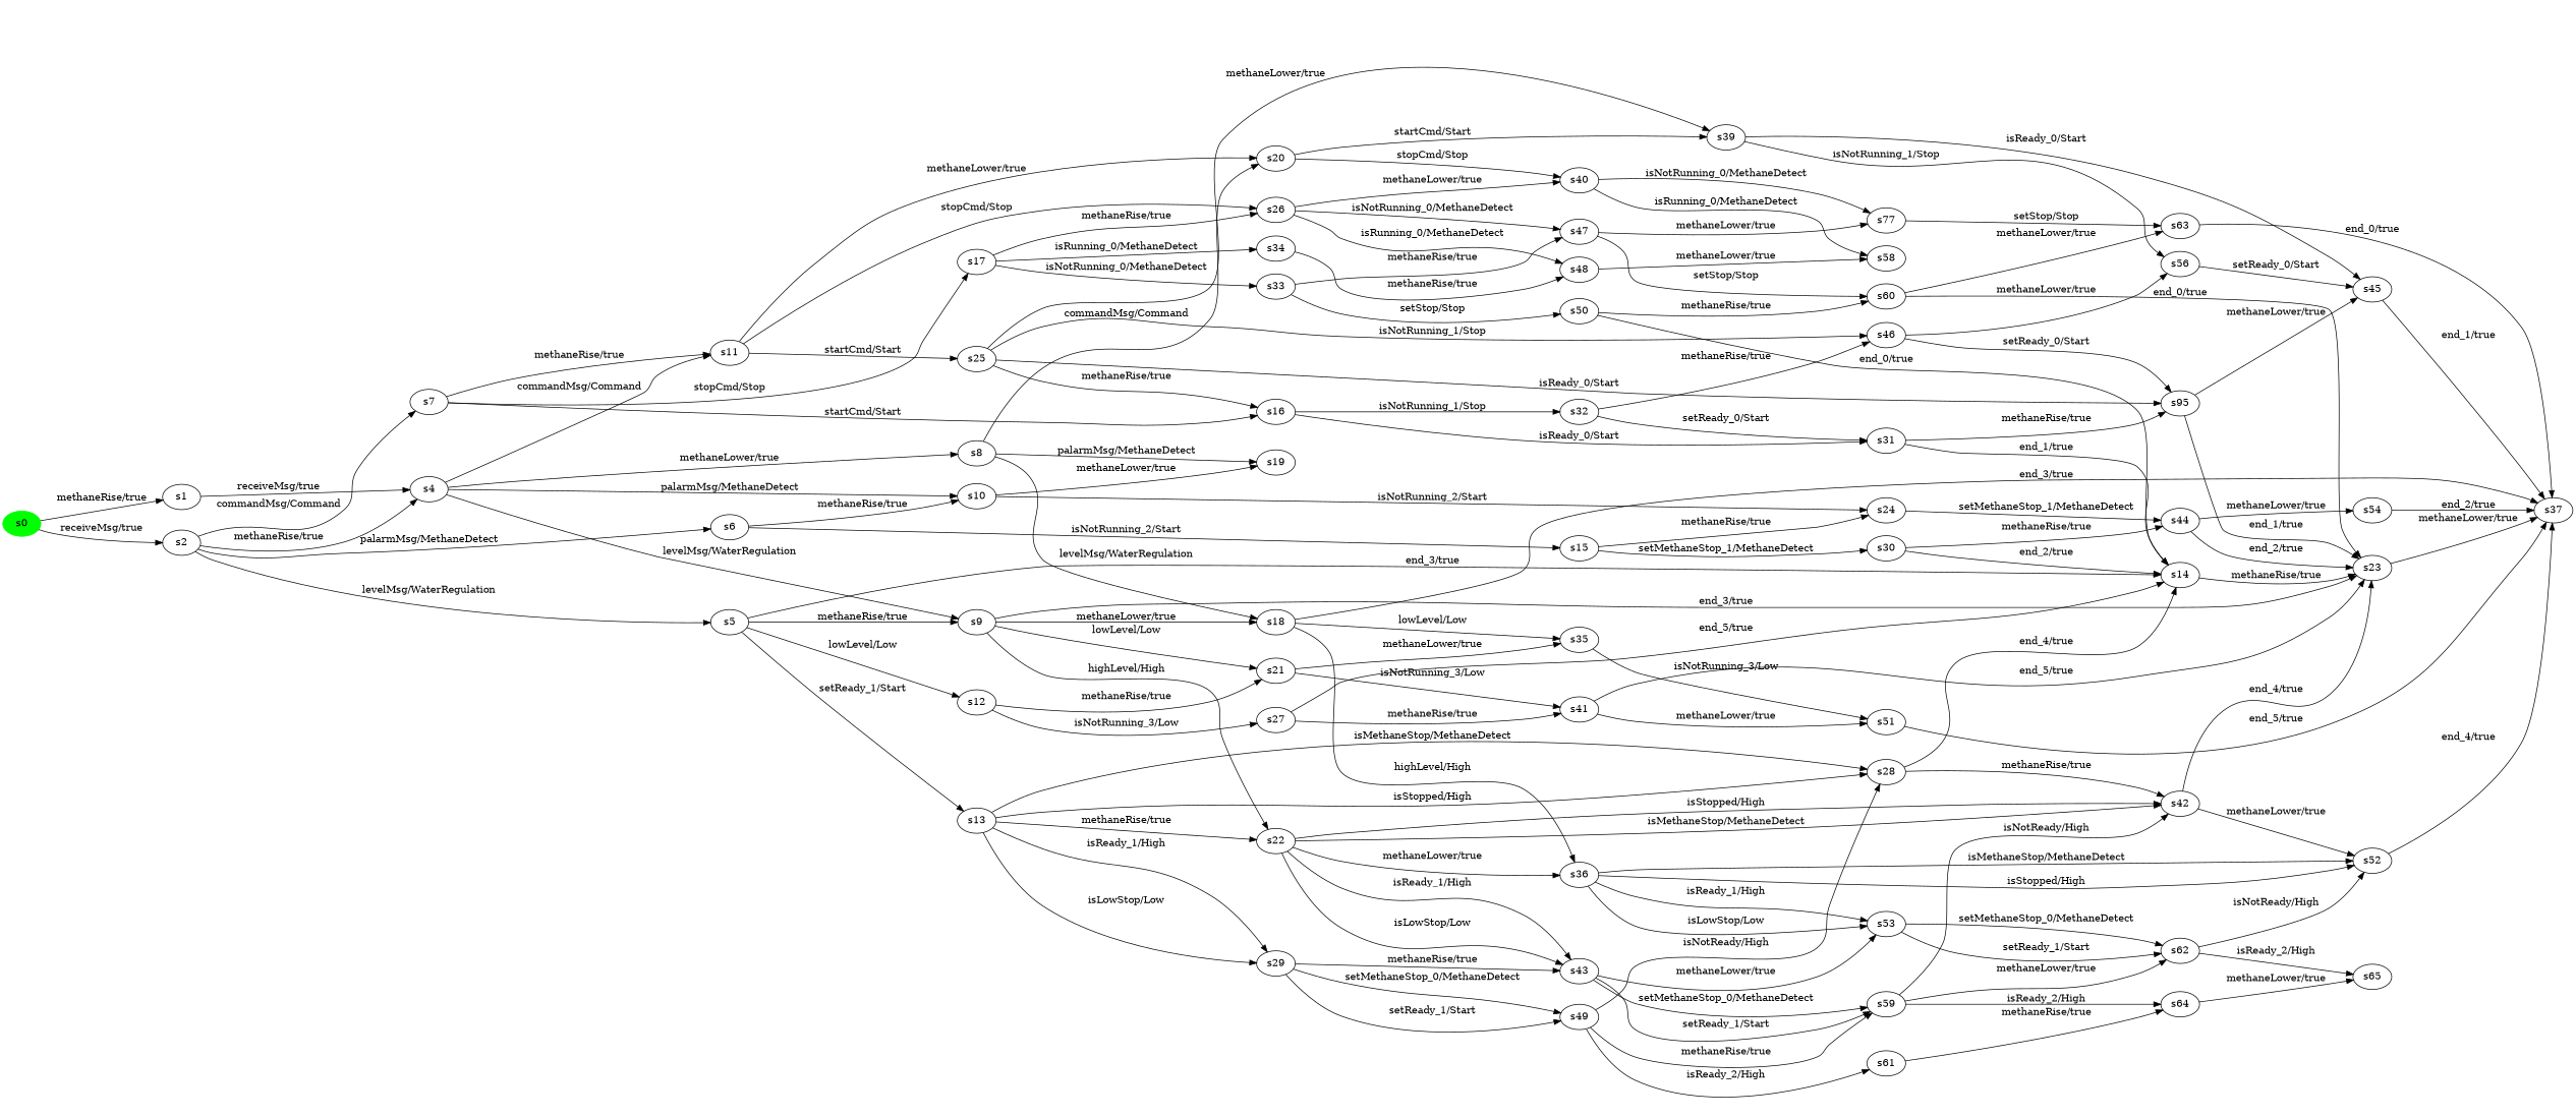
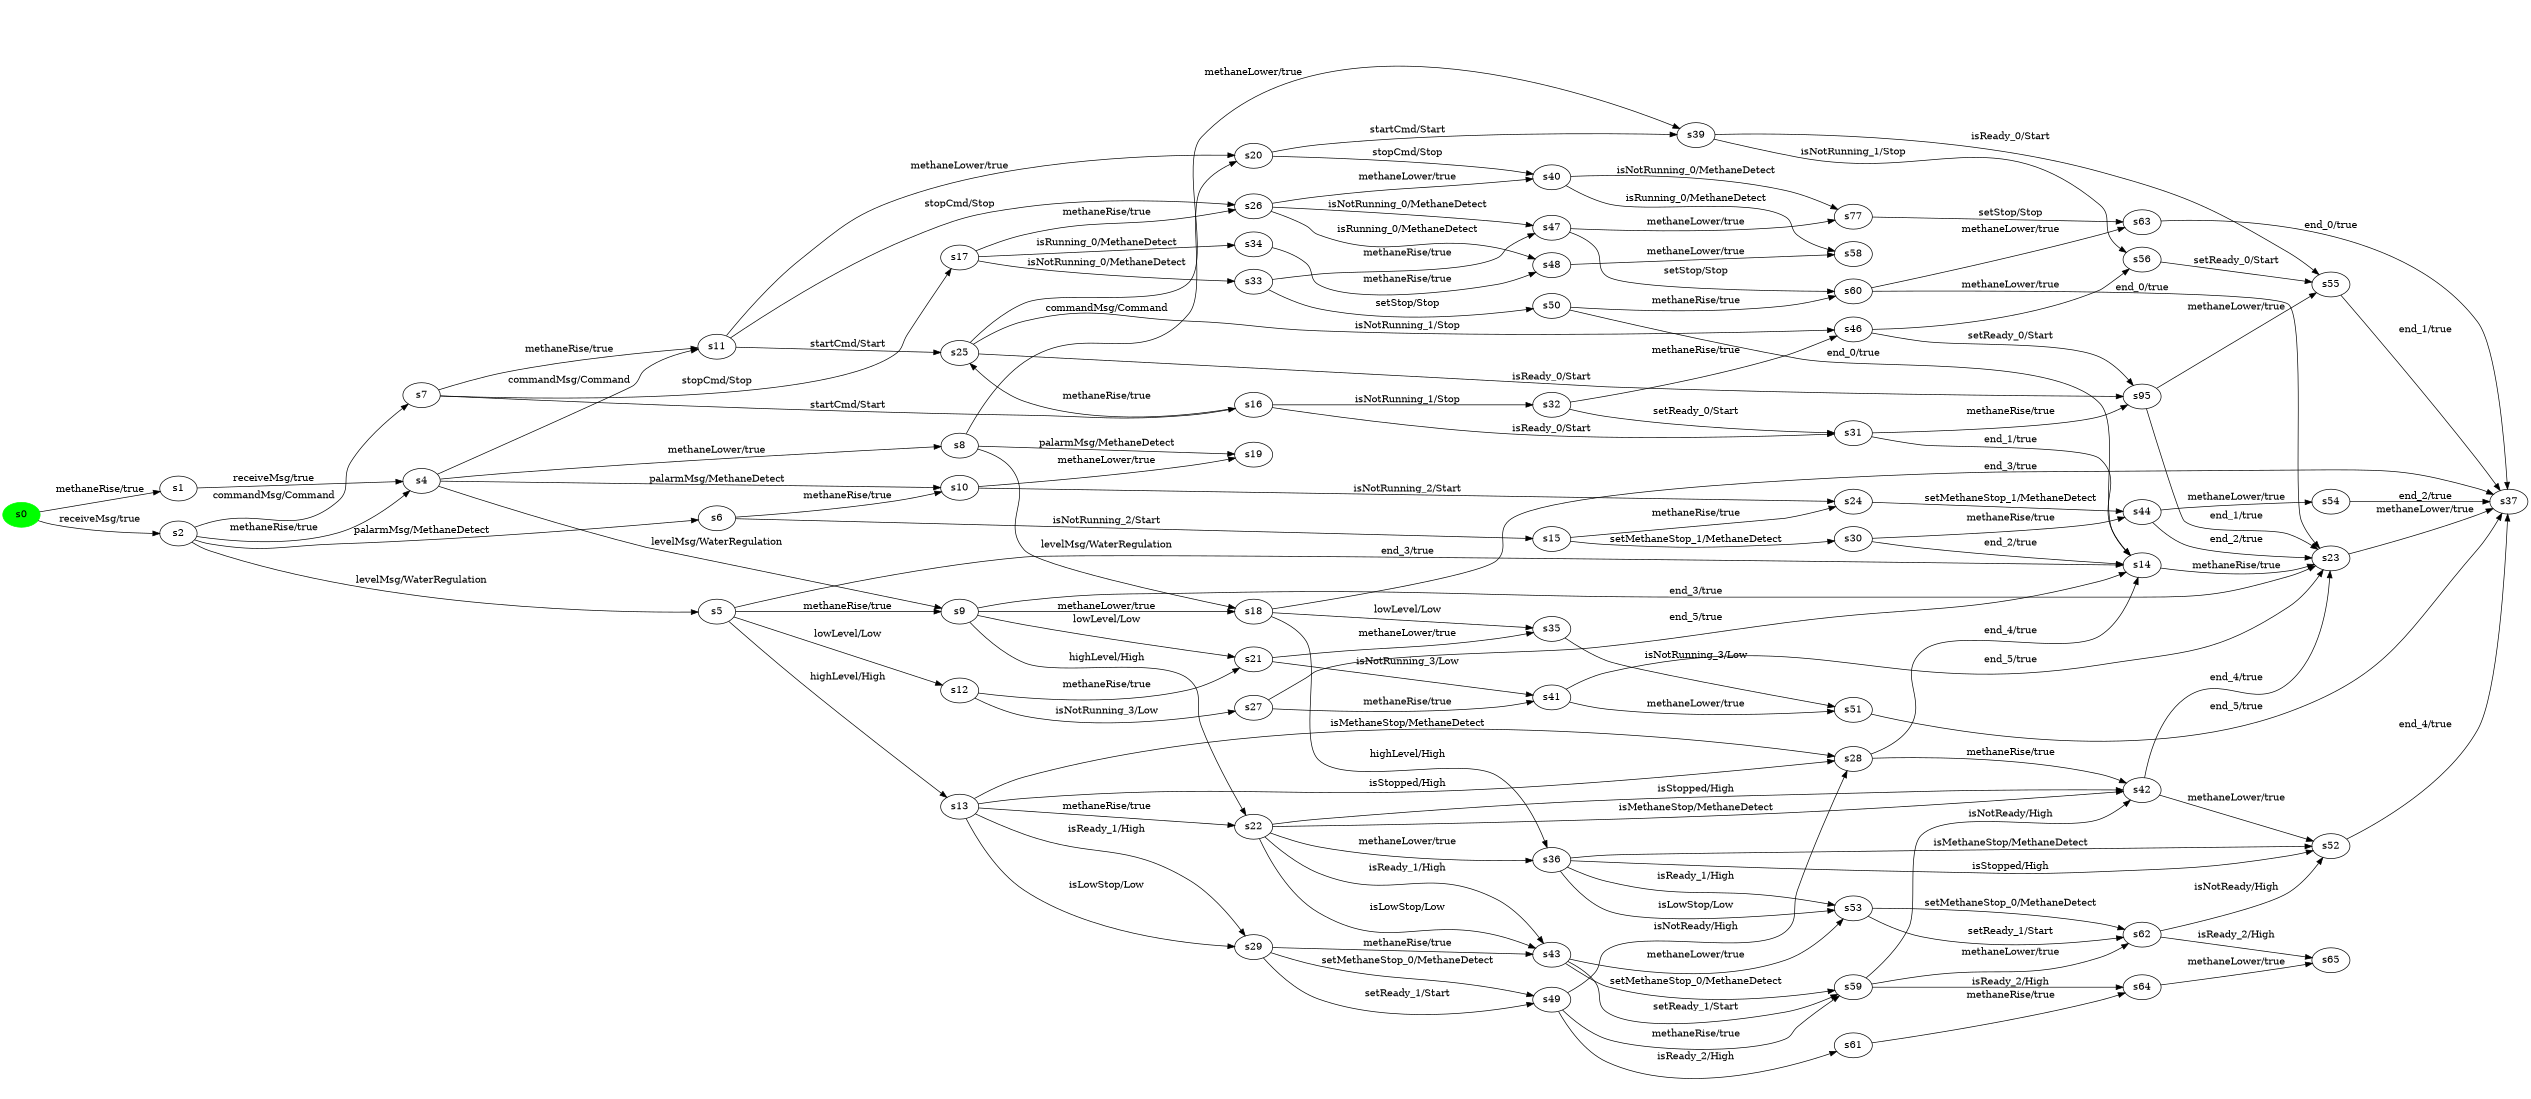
  digraph {
    rankdir=LR
    n1 [color=green label=s0 style=filled]
    n2 [label=s1]
    n3 [label=s2]
    n4 [label=s4]
    n5 [label=s6]
    n6 [label=s5]
    n7 [label=s7]
    n8 [label=s31]
    n9 [label=s95]
    n10 [label=s14]
-   n11 [label=s45]
+   n11 [label=s55]
    n12 [label=s23]
    n13 [label=s37]
    n14 [label=s30]
    n15 [label=s44]
    n16 [label=s54]
    n17 [label=s33]
    n18 [label=s50]
    n19 [label=s47]
    n20 [label=s60]
    n21 [label=s77]
    n22 [label=s63]
    n23 [label=s32]
    n24 [label=s46]
    n25 [label=s56]
    n26 [label=s35]
    n27 [label=s51]
    n28 [label=s34]
    n29 [label=s48]
    n30 [label=s58]
    n31 [label=s36]
    n32 [label=s52]
    n33 [label=s53]
    n34 [label=s62]
    n35 [label=s65]
    n36 [label=s39]
    n37 [label=s8]
    n38 [label=s9]
    n39 [label=s11]
    n40 [label=s10]
    n41 [label=s15]
    n42 [label=s13]
    n43 [label=s12]
    n44 [label=s17]
    n45 [label=s16]
    n46 [label=s20]
    n47 [label=s19]
    n48 [label=s18]
    n49 [label=s22]
    n50 [label=s21]
    n51 [label=s25]
    n52 [label=s26]
    n53 [label=s24]
    n54 [label=s28]
    n55 [label=s29]
    n56 [label=s27]
    n57 [label=s40]
    n58 [label=s42]
    n59 [label=s43]
    n60 [label=s41]
    n61 [label=s49]
    n62 [label=s59]
    n63 [label=s64]
    n64 [label=s61]
    n1 -> n2 [label=" methaneRise/true "]
    n1 -> n3 [label=" receiveMsg/true "]
    n2 -> n4 [label=" receiveMsg/true "]
    n3 -> n4 [label=" methaneRise/true "]
    n3 -> n5 [label=" palarmMsg/MethaneDetect "]
    n3 -> n6 [label=" levelMsg/WaterRegulation "]
    n3 -> n7 [label=" commandMsg/Command "]
    n4 -> n37 [label=" methaneLower/true "]
    n4 -> n38 [label=" levelMsg/WaterRegulation "]
    n4 -> n39 [label=" commandMsg/Command "]
    n4 -> n40 [label=" palarmMsg/MethaneDetect "]
    n5 -> n40 [label=" methaneRise/true "]
    n5 -> n41 [label=" isNotRunning_2/Start "]
    n6 -> n10 [label=" end_3/true "]
    n6 -> n38 [label=" methaneRise/true "]
-   n6 -> n42 [label=" setReady_1/Start "]
+   n6 -> n42 [label=" highLevel/High "]
    n6 -> n43 [label=" lowLevel/Low "]
    n7 -> n39 [label=" methaneRise/true "]
    n7 -> n44 [label=" stopCmd/Stop "]
    n7 -> n45 [label=" startCmd/Start "]
    n8 -> n9 [label=" methaneRise/true "]
    n8 -> n10 [label=" end_1/true "]
    n9 -> n11 [label=" methaneLower/true "]
    n9 -> n12 [label=" end_1/true "]
    n10 -> n12 [label=" methaneRise/true "]
    n11 -> n13 [label=" end_1/true "]
    n12 -> n13 [label=" methaneLower/true "]
    n14 -> n10 [label=" end_2/true "]
    n14 -> n15 [label=" methaneRise/true "]
    n15 -> n12 [label=" end_2/true "]
    n15 -> n16 [label=" methaneLower/true "]
    n16 -> n13 [label=" end_2/true "]
    n17 -> n18 [label=" setStop/Stop "]
    n17 -> n19 [label=" methaneRise/true "]
    n18 -> n10 [label=" end_0/true "]
    n18 -> n20 [label=" methaneRise/true "]
    n19 -> n20 [label=" setStop/Stop "]
    n19 -> n21 [label=" methaneLower/true "]
    n20 -> n12 [label=" end_0/true "]
    n20 -> n22 [label=" methaneLower/true "]
    n21 -> n22 [label=" setStop/Stop "]
    n22 -> n13 [label=" end_0/true "]
    n23 -> n8 [label=" setReady_0/Start "]
    n23 -> n24 [label=" methaneRise/true "]
    n24 -> n9 [label=" setReady_0/Start "]
    n24 -> n25 [label=" methaneLower/true "]
    n25 -> n11 [label=" setReady_0/Start "]
    n26 -> n27 [label=" isNotRunning_3/Low "]
    n27 -> n13 [label=" end_5/true "]
    n28 -> n29 [label=" methaneRise/true "]
    n29 -> n30 [label=" methaneLower/true "]
    n31 -> n32 [label=" isStopped/High "]
    n31 -> n32 [label=" isMethaneStop/MethaneDetect "]
    n31 -> n33 [label=" isReady_1/High "]
    n31 -> n33 [label=" isLowStop/Low "]
    n32 -> n13 [label=" end_4/true "]
    n33 -> n34 [label=" setMethaneStop_0/MethaneDetect "]
    n33 -> n34 [label=" setReady_1/Start "]
    n34 -> n32 [label=" isNotReady/High "]
    n34 -> n35 [label=" isReady_2/High "]
    n36 -> n11 [label=" isReady_0/Start "]
    n36 -> n25 [label=" isNotRunning_1/Stop "]
    n37 -> n46 [label=" commandMsg/Command "]
    n37 -> n47 [label=" palarmMsg/MethaneDetect "]
    n37 -> n48 [label=" levelMsg/WaterRegulation "]
    n38 -> n12 [label=" end_3/true "]
    n38 -> n48 [label=" methaneLower/true "]
    n38 -> n49 [label=" highLevel/High "]
    n38 -> n50 [label=" lowLevel/Low "]
    n39 -> n46 [label=" methaneLower/true "]
    n39 -> n51 [label=" startCmd/Start "]
    n39 -> n52 [label=" stopCmd/Stop "]
    n40 -> n47 [label=" methaneLower/true "]
    n40 -> n53 [label=" isNotRunning_2/Start "]
    n41 -> n14 [label=" setMethaneStop_1/MethaneDetect "]
    n41 -> n53 [label=" methaneRise/true "]
    n42 -> n49 [label=" methaneRise/true "]
    n42 -> n54 [label=" isMethaneStop/MethaneDetect "]
    n42 -> n54 [label=" isStopped/High "]
    n42 -> n55 [label=" isLowStop/Low "]
    n42 -> n55 [label=" isReady_1/High "]
    n43 -> n50 [label=" methaneRise/true "]
    n43 -> n56 [label=" isNotRunning_3/Low "]
    n44 -> n17 [label=" isNotRunning_0/MethaneDetect "]
    n44 -> n28 [label=" isRunning_0/MethaneDetect "]
    n44 -> n52 [label=" methaneRise/true "]
    n45 -> n8 [label=" isReady_0/Start "]
    n45 -> n23 [label=" isNotRunning_1/Stop "]
-   n51 -> n45 [label=" methaneRise/true "]
+   n45 -> n51 [label=" methaneRise/true "]
    n46 -> n36 [label=" startCmd/Start "]
    n46 -> n57 [label=" stopCmd/Stop "]
    n48 -> n13 [label=" end_3/true "]
    n48 -> n26 [label=" lowLevel/Low "]
    n48 -> n31 [label=" highLevel/High "]
    n49 -> n31 [label=" methaneLower/true "]
    n49 -> n58 [label=" isStopped/High "]
    n49 -> n58 [label=" isMethaneStop/MethaneDetect "]
    n49 -> n59 [label=" isReady_1/High "]
    n49 -> n59 [label=" isLowStop/Low "]
    n50 -> n26 [label=" methaneLower/true "]
    n50 -> n60 [label=" isNotRunning_3/Low "]
    n51 -> n9 [label=" isReady_0/Start "]
    n51 -> n24 [label=" isNotRunning_1/Stop "]
    n51 -> n36 [label=" methaneLower/true "]
    n52 -> n19 [label=" isNotRunning_0/MethaneDetect "]
    n52 -> n29 [label=" isRunning_0/MethaneDetect "]
    n52 -> n57 [label=" methaneLower/true "]
    n53 -> n15 [label=" setMethaneStop_1/MethaneDetect "]
    n54 -> n10 [label=" end_4/true "]
    n54 -> n58 [label=" methaneRise/true "]
    n55 -> n59 [label=" methaneRise/true "]
    n55 -> n61 [label=" setReady_1/Start "]
    n55 -> n61 [label=" setMethaneStop_0/MethaneDetect "]
    n56 -> n10 [label=" end_5/true "]
    n56 -> n60 [label=" methaneRise/true "]
    n57 -> n21 [label=" isNotRunning_0/MethaneDetect "]
    n57 -> n30 [label=" isRunning_0/MethaneDetect "]
    n58 -> n12 [label=" end_4/true "]
    n58 -> n32 [label=" methaneLower/true "]
    n59 -> n33 [label=" methaneLower/true "]
    n59 -> n62 [label=" setMethaneStop_0/MethaneDetect "]
    n59 -> n62 [label=" setReady_1/Start "]
    n60 -> n12 [label=" end_5/true "]
    n60 -> n27 [label=" methaneLower/true "]
    n61 -> n54 [label=" isNotReady/High "]
    n61 -> n62 [label=" methaneRise/true "]
    n61 -> n64 [label=" isReady_2/High "]
    n62 -> n34 [label=" methaneLower/true "]
    n62 -> n58 [label=" isNotReady/High "]
    n62 -> n63 [label=" isReady_2/High "]
    n63 -> n35 [label=" methaneLower/true "]
    n64 -> n63 [label=" methaneRise/true "]
  }
